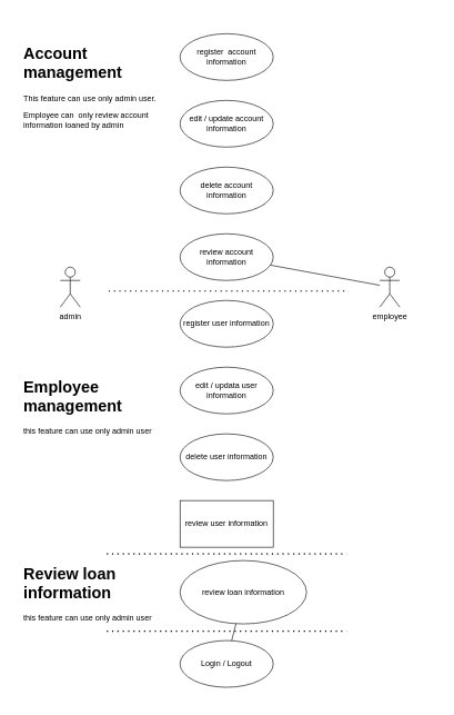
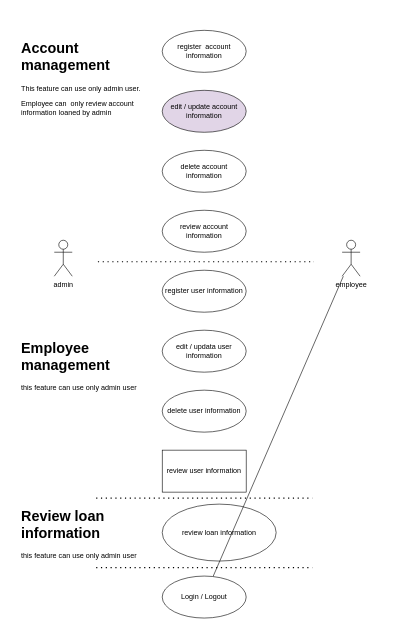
  <mxCell id="0" />
  <mxCell id="1" parent="0" />
  <mxCell id="2" value="" style="rounded=0;whiteSpace=wrap;html=1;strokeColor=none;" vertex="1" parent="1"><mxGeometry x="20" y="20" width="640" height="1030" as="geometry" /></mxCell>
  <mxCell id="3" value="admin" style="shape=umlActor;verticalLabelPosition=bottom;verticalAlign=top;html=1;" vertex="1" parent="1"><mxGeometry x="90" y="400" width="30" height="60" as="geometry" /></mxCell>
- <mxCell id="4" value="edit / update account information" style="ellipse;whiteSpace=wrap;html=1;" vertex="1" parent="1"><mxGeometry x="270" y="150" width="140" height="70" as="geometry" /></mxCell>
+ <mxCell id="4" value="edit / update account information" style="ellipse;whiteSpace=wrap;html=1;fillColor=#e1d5e7;" vertex="1" parent="1"><mxGeometry x="270" y="150" width="140" height="70" as="geometry" /></mxCell>
  <mxCell id="5" value="register&amp;nbsp; account information" style="ellipse;whiteSpace=wrap;html=1;" vertex="1" parent="1"><mxGeometry x="270" y="50" width="140" height="70" as="geometry" /></mxCell>
  <mxCell id="6" value="delete account information" style="ellipse;whiteSpace=wrap;html=1;" vertex="1" parent="1"><mxGeometry x="270" y="250" width="140" height="70" as="geometry" /></mxCell>
  <mxCell id="7" value="review account information" style="ellipse;whiteSpace=wrap;html=1;" vertex="1" parent="1"><mxGeometry x="270" y="350" width="140" height="70" as="geometry" /></mxCell>
  <mxCell id="8" value="register user information" style="ellipse;whiteSpace=wrap;html=1;" vertex="1" parent="1"><mxGeometry x="270" y="450" width="140" height="70" as="geometry" /></mxCell>
  <mxCell id="9" value="edit / updata user information" style="ellipse;whiteSpace=wrap;html=1;" vertex="1" parent="1"><mxGeometry x="270" y="550" width="140" height="70" as="geometry" /></mxCell>
  <mxCell id="10" value="delete user information" style="ellipse;whiteSpace=wrap;html=1;" vertex="1" parent="1"><mxGeometry x="270" y="650" width="140" height="70" as="geometry" /></mxCell>
  <mxCell id="11" value="review user information" style="whiteSpace=wrap;html=1;rounded=0;" vertex="1" parent="1"><mxGeometry x="270" y="750" width="140" height="70" as="geometry" /></mxCell>
  <mxCell id="12" value="review loan information" style="ellipse;whiteSpace=wrap;html=1;" vertex="1" parent="1"><mxGeometry x="270" y="840" width="190" height="95" as="geometry" /></mxCell>
  <mxCell id="13" value="employee" style="shape=umlActor;verticalLabelPosition=bottom;verticalAlign=top;html=1;" vertex="1" parent="1"><mxGeometry x="570" y="400" width="30" height="60" as="geometry" /></mxCell>
- <mxCell id="14" value="" style="endArrow=none;html=1;" edge="1" parent="1" source="19" target="12"><mxGeometry width="50" height="50" relative="1" as="geometry"><mxPoint x="340" y="390" as="sourcePoint" /><mxPoint x="390" y="340" as="targetPoint" /></mxGeometry></mxCell>
+ <mxCell id="14" value="" style="endArrow=none;html=1;" edge="1" parent="1" source="19" target="13"><mxGeometry width="50" height="50" relative="1" as="geometry"><mxPoint x="340" y="390" as="sourcePoint" /><mxPoint x="390" y="340" as="targetPoint" /></mxGeometry></mxCell>
  <mxCell id="15" value="" style="endArrow=none;dashed=1;html=1;dashPattern=1 3;strokeWidth=2;entryX=0.797;entryY=0.485;entryDx=0;entryDy=0;entryPerimeter=0;exitX=0.234;exitY=0.485;exitDx=0;exitDy=0;exitPerimeter=0;" edge="1" parent="1"><mxGeometry width="50" height="50" relative="1" as="geometry"><mxPoint x="162.76" y="435.85" as="sourcePoint" /><mxPoint x="523.08" y="435.85" as="targetPoint" /></mxGeometry></mxCell>
  <mxCell id="16" value="" style="endArrow=none;dashed=1;html=1;dashPattern=1 3;strokeWidth=2;entryX=0.797;entryY=0.485;entryDx=0;entryDy=0;entryPerimeter=0;exitX=0.234;exitY=0.485;exitDx=0;exitDy=0;exitPerimeter=0;" edge="1" parent="1"><mxGeometry width="50" height="50" relative="1" as="geometry"><mxPoint x="159.84" y="830" as="sourcePoint" /><mxPoint x="520.16" y="830" as="targetPoint" /></mxGeometry></mxCell>
  <mxCell id="17" value="&lt;h1&gt;Account management&lt;/h1&gt;&lt;p&gt;This feature can use only admin user.&lt;/p&gt;&lt;p&gt;Employee can&amp;nbsp; only review account information loaned by admin&lt;/p&gt;" style="text;html=1;strokeColor=none;fillColor=none;spacing=5;spacingTop=-20;whiteSpace=wrap;overflow=hidden;rounded=0;" vertex="1" parent="1"><mxGeometry x="30" y="60" width="210" height="140" as="geometry" /></mxCell>
  <mxCell id="18" value="&lt;h1&gt;Employee management&lt;/h1&gt;&lt;p&gt;this feature can use only admin user&lt;/p&gt;" style="text;html=1;strokeColor=none;fillColor=none;spacing=5;spacingTop=-20;whiteSpace=wrap;overflow=hidden;rounded=0;" vertex="1" parent="1"><mxGeometry x="30" y="560" width="210" height="110" as="geometry" /></mxCell>
  <mxCell id="19" value="Login / Logout" style="ellipse;whiteSpace=wrap;html=1;" vertex="1" parent="1"><mxGeometry x="270" y="960" width="140" height="70" as="geometry" /></mxCell>
- <mxCell id="20" value="" style="endArrow=none;html=1;" edge="1" parent="1" source="7" target="13"><mxGeometry width="50" height="50" relative="1" as="geometry"><mxPoint x="368.589" y="851.257" as="sourcePoint" /><mxPoint x="580" y="467.245" as="targetPoint" /></mxGeometry></mxCell>
  <mxCell id="21" value="&lt;h1&gt;Review loan information&amp;nbsp;&lt;/h1&gt;&lt;p&gt;this feature can use only admin user&lt;/p&gt;" style="text;html=1;strokeColor=none;fillColor=none;spacing=5;spacingTop=-20;whiteSpace=wrap;overflow=hidden;rounded=0;" vertex="1" parent="1"><mxGeometry x="30" y="840" width="210" height="110" as="geometry" /></mxCell>
  <mxCell id="22" value="" style="endArrow=none;dashed=1;html=1;dashPattern=1 3;strokeWidth=2;entryX=0.797;entryY=0.485;entryDx=0;entryDy=0;entryPerimeter=0;exitX=0.234;exitY=0.485;exitDx=0;exitDy=0;exitPerimeter=0;" edge="1" parent="1"><mxGeometry width="50" height="50" relative="1" as="geometry"><mxPoint x="159.84" y="946" as="sourcePoint" /><mxPoint x="520.16" y="946" as="targetPoint" /></mxGeometry></mxCell>
